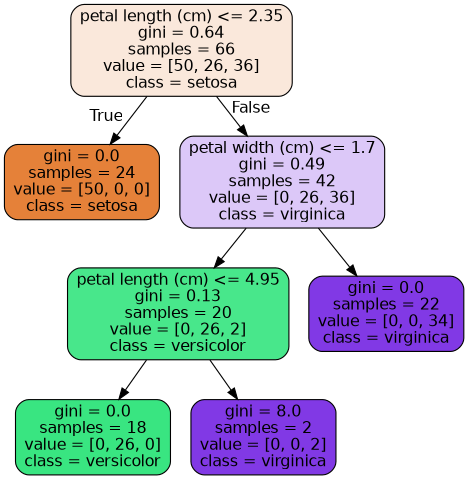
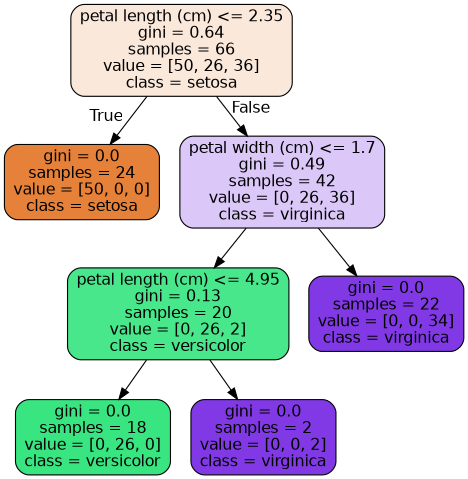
  digraph {
    node [color=black fillcolor="#8139e5" fontname=helvetica shape=box style="filled, rounded"]
    edge [fontname=helvetica]
    n1 [fillcolor="#fae8db" label="petal length (cm) <= 2.35\ngini = 0.64\nsamples = 66\nvalue = [50, 26, 36]\nclass = setosa"]
    n2 [fillcolor="#e58139" label="gini = 0.0\nsamples = 24\nvalue = [50, 0, 0]\nclass = setosa"]
    n3 [fillcolor="#dcc8f8" label="petal width (cm) <= 1.7\ngini = 0.49\nsamples = 42\nvalue = [0, 26, 36]\nclass = virginica"]
    n4 [fillcolor="#48e78b" label="petal length (cm) <= 4.95\ngini = 0.13\nsamples = 20\nvalue = [0, 26, 2]\nclass = versicolor"]
    n5 [label="gini = 0.0\nsamples = 22\nvalue = [0, 0, 34]\nclass = virginica"]
    n6 [fillcolor="#39e581" label="gini = 0.0\nsamples = 18\nvalue = [0, 26, 0]\nclass = versicolor"]
-   n7 [label="gini = 8.0\nsamples = 2\nvalue = [0, 0, 2]\nclass = virginica"]
+   n7 [label="gini = 0.0\nsamples = 2\nvalue = [0, 0, 2]\nclass = virginica"]
    n1 -> n2 [headlabel=True labelangle=45 labeldistance=2.5]
    n1 -> n3 [headlabel=False labelangle=-45 labeldistance=2.5]
    n3 -> n4
    n3 -> n5
    n4 -> n6
    n4 -> n7
  }
